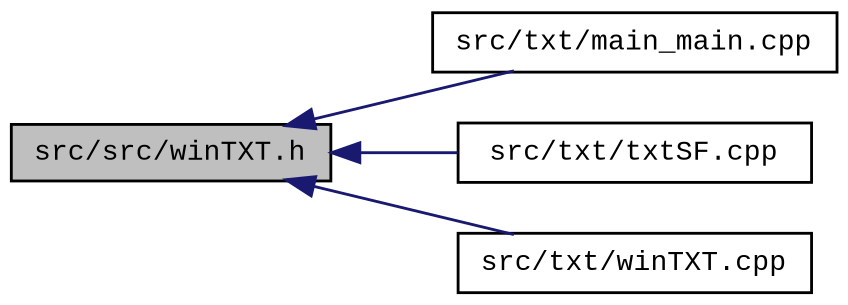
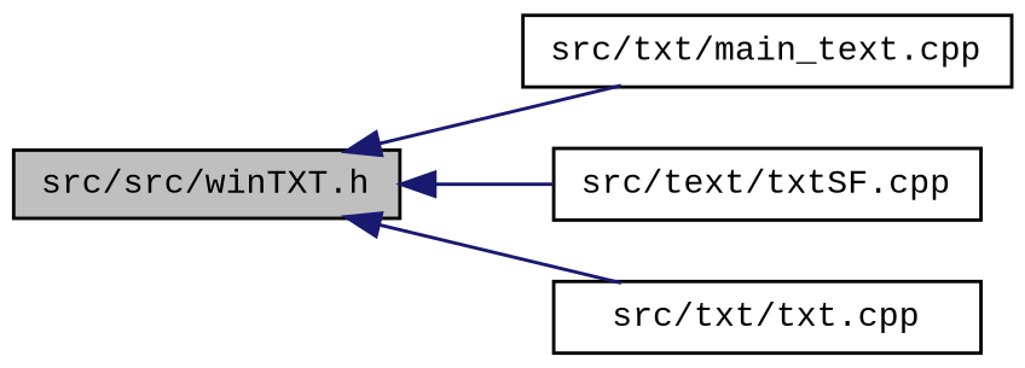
  digraph {
    fontname="Liberation Mono"
    rankdir=LR
    node [color=black fillcolor=white fontname="Liberation Mono" fontsize=10 shape=record style=filled]
    edge [color=midnightblue dir=back fontname="Liberation Mono" fontsize=10 labelfontname=Helvetica labelfontsize=10 style=solid]
    n1 [fillcolor=grey75 fontcolor=black height=0.2 label="src/src/winTXT.h" width=0.4]
-   n2 [height=0.2 label="src/txt/main_main.cpp" width=0.4]
-   n3 [height=0.2 label="src/txt/txtSF.cpp" width=0.4]
-   n4 [height=0.2 label="src/txt/winTXT.cpp" width=0.4]
+   n2 [height=0.2 label="src/txt/main_text.cpp" width=0.4]
+   n3 [height=0.2 label="src/text/txtSF.cpp" width=0.4]
+   n4 [height=0.2 label="src/txt/txt.cpp" width=0.4]
    n1 -> n2
    n1 -> n3
    n1 -> n4
  }
